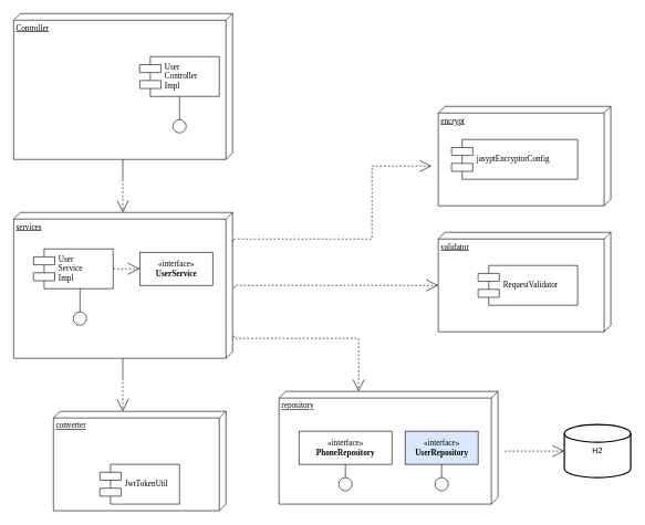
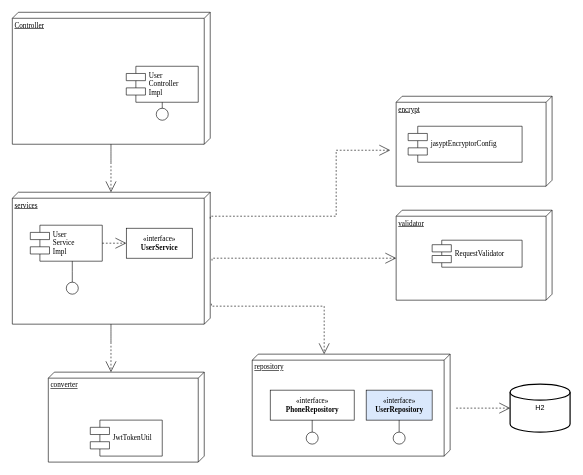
  <mxCell id="0" />
  <mxCell id="1" parent="0" />
  <mxCell id="2" value="Controller" style="verticalAlign=top;align=left;spacingTop=8;spacingLeft=2;spacingRight=12;shape=cube;size=10;direction=south;fontStyle=4;html=1;rounded=0;shadow=0;comic=0;labelBackgroundColor=none;strokeWidth=1;fontFamily=Verdana;fontSize=12" parent="1" vertex="1"><mxGeometry x="20" y="20" width="330" height="220" as="geometry" /></mxCell>
  <mxCell id="3" value="services" style="verticalAlign=top;align=left;spacingTop=8;spacingLeft=2;spacingRight=12;shape=cube;size=10;direction=south;fontStyle=4;html=1;rounded=0;shadow=0;comic=0;labelBackgroundColor=none;strokeWidth=1;fontFamily=Verdana;fontSize=12" parent="1" vertex="1"><mxGeometry x="20" y="320" width="330" height="220" as="geometry" /></mxCell>
  <mxCell id="4" value="converter" style="verticalAlign=top;align=left;spacingTop=8;spacingLeft=2;spacingRight=12;shape=cube;size=10;direction=south;fontStyle=4;html=1;rounded=0;shadow=0;comic=0;labelBackgroundColor=none;strokeWidth=1;fontFamily=Verdana;fontSize=12" parent="1" vertex="1"><mxGeometry x="80" y="620" width="260" height="150" as="geometry" /></mxCell>
- <mxCell id="5" value="User&lt;div&gt;Controller&lt;/div&gt;&lt;div&gt;Impl&lt;/div&gt;" style="shape=component;align=left;spacingLeft=36;rounded=0;shadow=0;comic=0;labelBackgroundColor=none;strokeWidth=1;fontFamily=Verdana;fontSize=12;html=1;" parent="1" vertex="1"><mxGeometry x="210" y="85" width="120" height="60" as="geometry" /></mxCell>
+ <mxCell id="5" value="User&lt;div&gt;Controller&lt;/div&gt;&lt;div&gt;Impl&lt;/div&gt;" style="shape=component;align=left;spacingLeft=36;rounded=0;shadow=0;comic=0;labelBackgroundColor=none;strokeWidth=1;fontFamily=Verdana;fontSize=12;html=1;" parent="1" vertex="1"><mxGeometry x="210" y="110" width="120" height="60" as="geometry" /></mxCell>
  <mxCell id="6" value="" style="ellipse;whiteSpace=wrap;html=1;rounded=0;shadow=0;comic=0;labelBackgroundColor=none;strokeWidth=1;fontFamily=Verdana;fontSize=12;align=center;" parent="1" vertex="1"><mxGeometry x="260" y="180" width="20" height="20" as="geometry" /></mxCell>
  <mxCell id="7" value="User&lt;div&gt;Service&lt;div&gt;Impl&lt;/div&gt;&lt;/div&gt;" style="shape=component;align=left;spacingLeft=36;rounded=0;shadow=0;comic=0;labelBackgroundColor=none;strokeWidth=1;fontFamily=Verdana;fontSize=12;html=1;" parent="1" vertex="1"><mxGeometry x="50" y="375" width="120" height="60" as="geometry" /></mxCell>
  <mxCell id="8" value="«interface»&lt;br&gt;&lt;b&gt;UserService&lt;/b&gt;" style="html=1;rounded=0;shadow=0;comic=0;labelBackgroundColor=none;strokeWidth=1;fontFamily=Verdana;fontSize=12;align=center;" parent="1" vertex="1"><mxGeometry x="210" y="380" width="110" height="50" as="geometry" /></mxCell>
  <mxCell id="9" value="" style="ellipse;whiteSpace=wrap;html=1;rounded=0;shadow=0;comic=0;labelBackgroundColor=none;strokeWidth=1;fontFamily=Verdana;fontSize=12;align=center;" parent="1" vertex="1"><mxGeometry x="110" y="470" width="20" height="20" as="geometry" /></mxCell>
  <mxCell id="10" value="JwtTokenUtil" style="shape=component;align=left;spacingLeft=36;rounded=0;shadow=0;comic=0;labelBackgroundColor=none;strokeWidth=1;fontFamily=Verdana;fontSize=12;html=1;" parent="1" vertex="1"><mxGeometry x="150" y="700" width="120" height="60" as="geometry" /></mxCell>
  <mxCell id="11" style="edgeStyle=elbowEdgeStyle;rounded=0;html=1;labelBackgroundColor=none;startArrow=none;startFill=0;startSize=8;endArrow=none;endFill=0;endSize=16;fontFamily=Verdana;fontSize=12;" parent="1" source="9" target="7" edge="1"><mxGeometry relative="1" as="geometry" /></mxCell>
  <mxCell id="12" style="edgeStyle=elbowEdgeStyle;rounded=0;html=1;labelBackgroundColor=none;startArrow=none;startFill=0;startSize=8;endArrow=none;endFill=0;endSize=16;fontFamily=Verdana;fontSize=12;" parent="1" source="6" target="5" edge="1"><mxGeometry relative="1" as="geometry" /></mxCell>
  <mxCell id="13" style="edgeStyle=orthogonalEdgeStyle;rounded=0;html=1;dashed=1;labelBackgroundColor=none;startArrow=none;startFill=0;startSize=8;endArrow=open;endFill=0;endSize=16;fontFamily=Verdana;fontSize=12;" parent="1" source="7" target="8" edge="1"><mxGeometry relative="1" as="geometry" /></mxCell>
  <mxCell id="14" style="edgeStyle=orthogonalEdgeStyle;rounded=0;html=1;labelBackgroundColor=none;startArrow=none;startFill=0;startSize=8;endArrow=open;endFill=0;endSize=16;fontFamily=Verdana;fontSize=12;dashed=1;" edge="1" parent="1"><mxGeometry relative="1" as="geometry"><Array as="points"><mxPoint x="184.5" y="240" /></Array><mxPoint x="184.5" y="270" as="sourcePoint" /><mxPoint x="184.5" y="320" as="targetPoint" /></mxGeometry></mxCell>
  <mxCell id="15" value="H2" style="strokeWidth=2;html=1;shape=mxgraph.flowchart.database;whiteSpace=wrap;" vertex="1" parent="1"><mxGeometry x="850" y="640" width="100" height="80" as="geometry" /></mxCell>
  <mxCell id="16" style="edgeStyle=orthogonalEdgeStyle;rounded=0;html=1;labelBackgroundColor=none;startArrow=none;startFill=0;startSize=8;endArrow=open;endFill=0;endSize=16;fontFamily=Verdana;fontSize=12;dashed=1;" edge="1" parent="1"><mxGeometry relative="1" as="geometry"><Array as="points"><mxPoint x="184.5" y="540" /></Array><mxPoint x="184.5" y="570" as="sourcePoint" /><mxPoint x="184.5" y="620" as="targetPoint" /></mxGeometry></mxCell>
  <mxCell id="17" value="repository" style="verticalAlign=top;align=left;spacingTop=8;spacingLeft=2;spacingRight=12;shape=cube;size=10;direction=south;fontStyle=4;html=1;rounded=0;shadow=0;comic=0;labelBackgroundColor=none;strokeWidth=1;fontFamily=Verdana;fontSize=12" vertex="1" parent="1"><mxGeometry x="420" y="590" width="330" height="170" as="geometry" /></mxCell>
  <mxCell id="18" value="«interface»&lt;br&gt;&lt;b&gt;UserRepository&lt;/b&gt;" style="html=1;rounded=0;shadow=0;comic=0;labelBackgroundColor=none;strokeWidth=1;fontFamily=Verdana;fontSize=12;align=center;fillColor=#dae8fc;" vertex="1" parent="1"><mxGeometry x="610" y="650" width="110" height="50" as="geometry" /></mxCell>
  <mxCell id="19" value="«interface»&lt;br&gt;&lt;b&gt;PhoneRepository&lt;/b&gt;" style="html=1;rounded=0;shadow=0;comic=0;labelBackgroundColor=none;strokeWidth=1;fontFamily=Verdana;fontSize=12;align=center;" vertex="1" parent="1"><mxGeometry x="450" y="650" width="140" height="50" as="geometry" /></mxCell>
  <mxCell id="20" value="" style="ellipse;whiteSpace=wrap;html=1;rounded=0;shadow=0;comic=0;labelBackgroundColor=none;strokeWidth=1;fontFamily=Verdana;fontSize=12;align=center;" vertex="1" parent="1"><mxGeometry x="510" y="720" width="20" height="20" as="geometry" /></mxCell>
  <mxCell id="21" value="" style="ellipse;whiteSpace=wrap;html=1;rounded=0;shadow=0;comic=0;labelBackgroundColor=none;strokeWidth=1;fontFamily=Verdana;fontSize=12;align=center;" vertex="1" parent="1"><mxGeometry x="655" y="720" width="20" height="20" as="geometry" /></mxCell>
  <mxCell id="22" value="" style="endArrow=none;html=1;rounded=0;exitX=0.5;exitY=1;exitDx=0;exitDy=0;entryX=0.5;entryY=0;entryDx=0;entryDy=0;" edge="1" parent="1" source="18" target="21"><mxGeometry width="50" height="50" relative="1" as="geometry"><mxPoint x="630" y="770" as="sourcePoint" /><mxPoint x="680" y="720" as="targetPoint" /></mxGeometry></mxCell>
  <mxCell id="23" value="" style="endArrow=none;html=1;rounded=0;exitX=0.5;exitY=1;exitDx=0;exitDy=0;entryX=0.5;entryY=0;entryDx=0;entryDy=0;" edge="1" parent="1" source="19" target="20"><mxGeometry width="50" height="50" relative="1" as="geometry"><mxPoint x="675" y="710" as="sourcePoint" /><mxPoint x="675" y="730" as="targetPoint" /></mxGeometry></mxCell>
  <mxCell id="24" style="edgeStyle=orthogonalEdgeStyle;rounded=0;html=1;labelBackgroundColor=none;startArrow=none;startFill=0;startSize=8;endArrow=open;endFill=0;endSize=16;fontFamily=Verdana;fontSize=12;dashed=1;exitX=0.845;exitY=-0.006;exitDx=0;exitDy=0;exitPerimeter=0;" edge="1" parent="1" source="3"><mxGeometry relative="1" as="geometry"><Array as="points"><mxPoint x="352" y="510" /><mxPoint x="540" y="510" /></Array><mxPoint x="540" y="540" as="sourcePoint" /><mxPoint x="540" y="590" as="targetPoint" /></mxGeometry></mxCell>
  <mxCell id="25" style="edgeStyle=orthogonalEdgeStyle;rounded=0;html=1;labelBackgroundColor=none;startArrow=none;startFill=0;startSize=8;endArrow=open;endFill=0;endSize=16;fontFamily=Verdana;fontSize=12;dashed=1;entryX=0;entryY=0.5;entryDx=0;entryDy=0;entryPerimeter=0;" edge="1" parent="1" target="15"><mxGeometry relative="1" as="geometry"><Array as="points"><mxPoint x="810" y="680" /><mxPoint x="810" y="680" /></Array><mxPoint x="760" y="680" as="sourcePoint" /><mxPoint x="900" y="500" as="targetPoint" /></mxGeometry></mxCell>
  <mxCell id="26" value="validator" style="verticalAlign=top;align=left;spacingTop=8;spacingLeft=2;spacingRight=12;shape=cube;size=10;direction=south;fontStyle=4;html=1;rounded=0;shadow=0;comic=0;labelBackgroundColor=none;strokeWidth=1;fontFamily=Verdana;fontSize=12" vertex="1" parent="1"><mxGeometry x="660" y="350" width="260" height="150" as="geometry" /></mxCell>
- <mxCell id="27" value="RequestValidator" style="shape=component;align=left;spacingLeft=36;rounded=0;shadow=0;comic=0;labelBackgroundColor=none;strokeWidth=1;fontFamily=Verdana;fontSize=12;html=1;" vertex="1" parent="1"><mxGeometry x="720" y="400" width="150" height="60" as="geometry" /></mxCell>
+ <mxCell id="27" value="RequestValidator" style="shape=component;align=left;spacingLeft=36;rounded=0;shadow=0;comic=0;labelBackgroundColor=none;strokeWidth=1;fontFamily=Verdana;fontSize=12;html=1;" vertex="1" parent="1"><mxGeometry x="720" y="400" width="150" height="45" as="geometry" /></mxCell>
  <mxCell id="28" style="edgeStyle=orthogonalEdgeStyle;rounded=0;html=1;labelBackgroundColor=none;startArrow=none;startFill=0;startSize=8;endArrow=open;endFill=0;endSize=16;fontFamily=Verdana;fontSize=12;dashed=1;entryX=0;entryY=0.5;entryDx=0;entryDy=0;entryPerimeter=0;exitX=0.518;exitY=-0.009;exitDx=0;exitDy=0;exitPerimeter=0;" edge="1" parent="1" source="3"><mxGeometry relative="1" as="geometry"><Array as="points"><mxPoint x="353" y="430" /></Array><mxPoint x="570" y="430" as="sourcePoint" /><mxPoint x="660" y="430" as="targetPoint" /></mxGeometry></mxCell>
  <mxCell id="29" value="encrypt" style="verticalAlign=top;align=left;spacingTop=8;spacingLeft=2;spacingRight=12;shape=cube;size=10;direction=south;fontStyle=4;html=1;rounded=0;shadow=0;comic=0;labelBackgroundColor=none;strokeWidth=1;fontFamily=Verdana;fontSize=12" vertex="1" parent="1"><mxGeometry x="660" y="160" width="260" height="150" as="geometry" /></mxCell>
  <mxCell id="30" value="jasyptEncryptorConfig" style="shape=component;align=left;spacingLeft=36;rounded=0;shadow=0;comic=0;labelBackgroundColor=none;strokeWidth=1;fontFamily=Verdana;fontSize=12;html=1;" vertex="1" parent="1"><mxGeometry x="680" y="210" width="190" height="60" as="geometry" /></mxCell>
  <mxCell id="31" style="edgeStyle=orthogonalEdgeStyle;rounded=0;html=1;labelBackgroundColor=none;startArrow=none;startFill=0;startSize=8;endArrow=open;endFill=0;endSize=16;fontFamily=Verdana;fontSize=12;dashed=1;exitX=0.518;exitY=-0.009;exitDx=0;exitDy=0;exitPerimeter=0;" edge="1" parent="1"><mxGeometry relative="1" as="geometry"><Array as="points"><mxPoint x="350" y="360" /><mxPoint x="560" y="360" /><mxPoint x="560" y="250" /></Array><mxPoint x="350" y="364" as="sourcePoint" /><mxPoint x="650" y="250" as="targetPoint" /></mxGeometry></mxCell>
